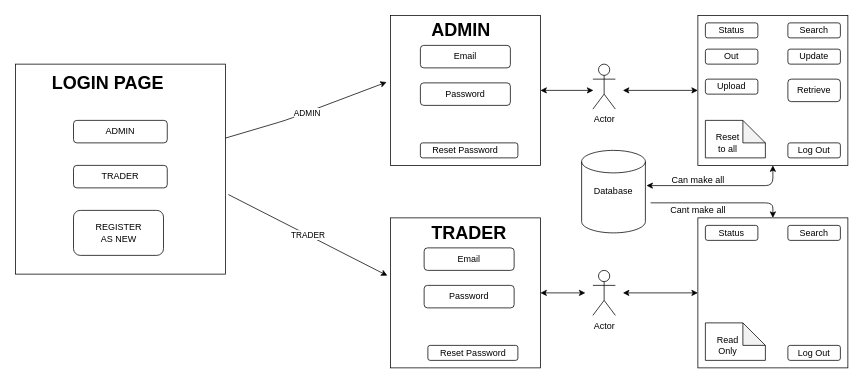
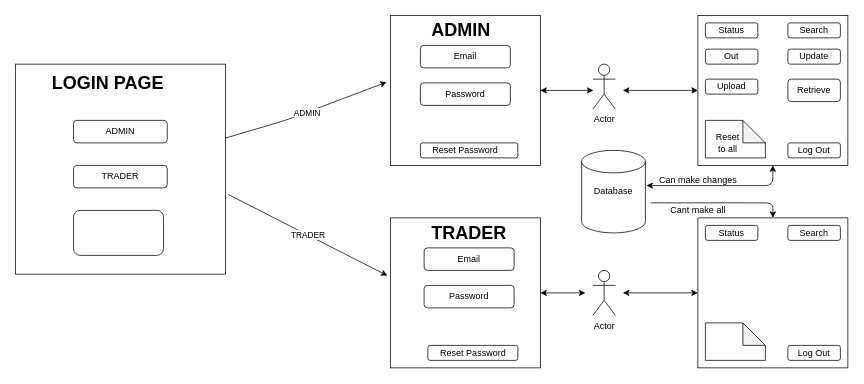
  <mxCell id="0" />
  <mxCell id="1" parent="0" />
  <mxCell id="2" value="" style="whiteSpace=wrap;html=1;aspect=fixed;" vertex="1" parent="1"><mxGeometry x="20" y="85" width="280" height="280" as="geometry" /></mxCell>
  <mxCell id="3" value="&lt;h1&gt;LOGIN PAGE&lt;/h1&gt;&lt;div&gt;&lt;br&gt;&lt;/div&gt;" style="text;html=1;strokeColor=none;fillColor=none;spacing=5;spacingTop=-20;whiteSpace=wrap;overflow=hidden;rounded=0;" vertex="1" parent="1"><mxGeometry x="64" y="90" width="190" height="40" as="geometry" /></mxCell>
  <mxCell id="4" value="" style="rounded=1;whiteSpace=wrap;html=1;" vertex="1" parent="1"><mxGeometry x="97.5" y="160" width="125" height="30" as="geometry" /></mxCell>
  <mxCell id="5" value="ADMIN" style="text;html=1;strokeColor=none;fillColor=none;align=center;verticalAlign=middle;whiteSpace=wrap;rounded=0;" vertex="1" parent="1"><mxGeometry x="140" y="165" width="40" height="20" as="geometry" /></mxCell>
  <mxCell id="6" value="" style="rounded=1;whiteSpace=wrap;html=1;" vertex="1" parent="1"><mxGeometry x="97.5" y="220" width="125" height="30" as="geometry" /></mxCell>
  <mxCell id="7" value="TRADER" style="text;html=1;strokeColor=none;fillColor=none;align=center;verticalAlign=middle;whiteSpace=wrap;rounded=0;" vertex="1" parent="1"><mxGeometry x="140" y="225" width="40" height="20" as="geometry" /></mxCell>
  <mxCell id="8" value="Reset Password" style="text;html=1;strokeColor=none;fillColor=none;align=center;verticalAlign=middle;whiteSpace=wrap;rounded=0;" vertex="1" parent="1"><mxGeometry x="600" y="360" width="40" height="20" as="geometry" /></mxCell>
  <mxCell id="9" value="" style="whiteSpace=wrap;html=1;aspect=fixed;" vertex="1" parent="1"><mxGeometry x="520" y="20" width="200" height="200" as="geometry" /></mxCell>
  <mxCell id="10" value="" style="whiteSpace=wrap;html=1;aspect=fixed;" vertex="1" parent="1"><mxGeometry x="520" y="290" width="200" height="200" as="geometry" /></mxCell>
  <mxCell id="11" value="" style="endArrow=classic;html=1;entryX=-0.025;entryY=0.445;entryDx=0;entryDy=0;entryPerimeter=0;" edge="1" parent="1" source="2" target="9"><mxGeometry relative="1" as="geometry"><mxPoint x="330" y="260" as="sourcePoint" /><mxPoint x="430" y="260" as="targetPoint" /><Array as="points"><mxPoint x="380" y="160" /></Array></mxGeometry></mxCell>
  <mxCell id="12" value="ADMIN" style="edgeLabel;resizable=0;html=1;align=center;verticalAlign=middle;" connectable="0" vertex="1" parent="11"><mxGeometry relative="1" as="geometry" /></mxCell>
  <mxCell id="13" value="" style="endArrow=classic;html=1;exitX=1.014;exitY=0.621;exitDx=0;exitDy=0;exitPerimeter=0;entryX=-0.02;entryY=0.385;entryDx=0;entryDy=0;entryPerimeter=0;" edge="1" parent="1" source="2" target="10"><mxGeometry relative="1" as="geometry"><mxPoint x="330" y="260" as="sourcePoint" /><mxPoint x="430" y="260" as="targetPoint" /><Array as="points" /></mxGeometry></mxCell>
  <mxCell id="14" value="TRADER" style="edgeLabel;resizable=0;html=1;align=center;verticalAlign=middle;" connectable="0" vertex="1" parent="13"><mxGeometry relative="1" as="geometry" /></mxCell>
  <mxCell id="15" value="&lt;h1&gt;ADMIN&lt;/h1&gt;" style="text;html=1;strokeColor=none;fillColor=none;spacing=5;spacingTop=-20;whiteSpace=wrap;overflow=hidden;rounded=0;" vertex="1" parent="1"><mxGeometry x="570" y="20" width="190" height="40" as="geometry" /></mxCell>
  <mxCell id="16" value="&lt;h1&gt;TRADER&lt;/h1&gt;" style="text;html=1;strokeColor=none;fillColor=none;spacing=5;spacingTop=-20;whiteSpace=wrap;overflow=hidden;rounded=0;" vertex="1" parent="1"><mxGeometry x="570" y="290" width="190" height="40" as="geometry" /></mxCell>
  <mxCell id="17" value="" style="rounded=1;whiteSpace=wrap;html=1;" vertex="1" parent="1"><mxGeometry x="560" y="60" width="120" height="30" as="geometry" /></mxCell>
  <mxCell id="18" value="" style="rounded=1;whiteSpace=wrap;html=1;" vertex="1" parent="1"><mxGeometry x="560" y="110" width="120" height="30" as="geometry" /></mxCell>
  <mxCell id="19" value="" style="rounded=1;whiteSpace=wrap;html=1;" vertex="1" parent="1"><mxGeometry x="570" y="460" width="120" height="20" as="geometry" /></mxCell>
  <mxCell id="20" value="Email" style="text;html=1;strokeColor=none;fillColor=none;align=center;verticalAlign=middle;whiteSpace=wrap;rounded=0;" vertex="1" parent="1"><mxGeometry x="600" y="65" width="40" height="20" as="geometry" /></mxCell>
  <mxCell id="21" value="Password" style="text;html=1;strokeColor=none;fillColor=none;align=center;verticalAlign=middle;whiteSpace=wrap;rounded=0;" vertex="1" parent="1"><mxGeometry x="600" y="115" width="40" height="20" as="geometry" /></mxCell>
  <mxCell id="22" value="Reset Password" style="text;html=1;align=center;verticalAlign=middle;resizable=0;points=[];autosize=1;" vertex="1" parent="1"><mxGeometry x="580" y="460" width="100" height="20" as="geometry" /></mxCell>
  <mxCell id="23" value="" style="rounded=1;whiteSpace=wrap;html=1;" vertex="1" parent="1"><mxGeometry x="560" y="190" width="130" height="20" as="geometry" /></mxCell>
  <mxCell id="24" value="Reset Password" style="text;html=1;strokeColor=none;fillColor=none;align=center;verticalAlign=middle;whiteSpace=wrap;rounded=0;" vertex="1" parent="1"><mxGeometry x="570" y="180" width="100" height="40" as="geometry" /></mxCell>
  <mxCell id="25" value="" style="rounded=1;whiteSpace=wrap;html=1;" vertex="1" parent="1"><mxGeometry x="97.5" y="280" width="120" height="60" as="geometry" /></mxCell>
- <mxCell id="26" value="REGISTER AS NEW" style="text;html=1;strokeColor=none;fillColor=none;align=center;verticalAlign=middle;whiteSpace=wrap;rounded=0;" vertex="1" parent="1"><mxGeometry x="138" y="300" width="40" height="20" as="geometry" /></mxCell>
  <mxCell id="27" value="" style="rounded=1;whiteSpace=wrap;html=1;" vertex="1" parent="1"><mxGeometry x="565" y="330" width="120" height="30" as="geometry" /></mxCell>
  <mxCell id="28" value="Email" style="text;html=1;strokeColor=none;fillColor=none;align=center;verticalAlign=middle;whiteSpace=wrap;rounded=0;" vertex="1" parent="1"><mxGeometry x="605" y="335" width="40" height="20" as="geometry" /></mxCell>
  <mxCell id="29" value="" style="rounded=1;whiteSpace=wrap;html=1;" vertex="1" parent="1"><mxGeometry x="565" y="380" width="120" height="30" as="geometry" /></mxCell>
  <mxCell id="30" value="Password" style="text;html=1;strokeColor=none;fillColor=none;align=center;verticalAlign=middle;whiteSpace=wrap;rounded=0;" vertex="1" parent="1"><mxGeometry x="605" y="385" width="40" height="20" as="geometry" /></mxCell>
  <mxCell id="31" value="Actor" style="shape=umlActor;verticalLabelPosition=bottom;verticalAlign=top;html=1;outlineConnect=0;" vertex="1" parent="1"><mxGeometry x="790" y="85" width="30" height="60" as="geometry" /></mxCell>
  <mxCell id="32" value="Actor" style="shape=umlActor;verticalLabelPosition=bottom;verticalAlign=top;html=1;outlineConnect=0;" vertex="1" parent="1"><mxGeometry x="790" y="360" width="30" height="60" as="geometry" /></mxCell>
  <mxCell id="33" value="" style="endArrow=classic;startArrow=classic;html=1;" edge="1" parent="1" source="9"><mxGeometry width="50" height="50" relative="1" as="geometry"><mxPoint x="720" y="170" as="sourcePoint" /><mxPoint x="790.711" y="120" as="targetPoint" /></mxGeometry></mxCell>
  <mxCell id="34" value="" style="endArrow=classic;startArrow=classic;html=1;exitX=1;exitY=0.5;exitDx=0;exitDy=0;" edge="1" parent="1" source="10"><mxGeometry width="50" height="50" relative="1" as="geometry"><mxPoint x="730" y="430" as="sourcePoint" /><mxPoint x="780" y="390" as="targetPoint" /></mxGeometry></mxCell>
  <mxCell id="35" value="" style="whiteSpace=wrap;html=1;aspect=fixed;" vertex="1" parent="1"><mxGeometry x="930" y="20" width="200" height="200" as="geometry" /></mxCell>
  <mxCell id="36" value="" style="whiteSpace=wrap;html=1;aspect=fixed;" vertex="1" parent="1"><mxGeometry x="930" y="290" width="200" height="200" as="geometry" /></mxCell>
  <mxCell id="37" value="" style="endArrow=classic;startArrow=classic;html=1;entryX=0;entryY=0.5;entryDx=0;entryDy=0;" edge="1" parent="1" target="35"><mxGeometry width="50" height="50" relative="1" as="geometry"><mxPoint x="830" y="120" as="sourcePoint" /><mxPoint x="900" y="100" as="targetPoint" /></mxGeometry></mxCell>
  <mxCell id="38" value="" style="endArrow=classic;startArrow=classic;html=1;entryX=0;entryY=0.5;entryDx=0;entryDy=0;" edge="1" parent="1" target="36"><mxGeometry width="50" height="50" relative="1" as="geometry"><mxPoint x="830" y="390" as="sourcePoint" /><mxPoint x="890" y="370" as="targetPoint" /></mxGeometry></mxCell>
  <mxCell id="39" value="" style="shape=note;whiteSpace=wrap;html=1;backgroundOutline=1;darkOpacity=0.05;" vertex="1" parent="1"><mxGeometry x="940" y="160" width="80" height="50" as="geometry" /></mxCell>
  <mxCell id="40" value="Reset to all" style="text;html=1;strokeColor=none;fillColor=none;align=center;verticalAlign=middle;whiteSpace=wrap;rounded=0;" vertex="1" parent="1"><mxGeometry x="950" y="180" width="40" height="20" as="geometry" /></mxCell>
  <mxCell id="41" value="" style="shape=note;whiteSpace=wrap;html=1;backgroundOutline=1;darkOpacity=0.05;" vertex="1" parent="1"><mxGeometry x="940" y="430" width="80" height="50" as="geometry" /></mxCell>
- <mxCell id="42" value="Read Only" style="text;html=1;strokeColor=none;fillColor=none;align=center;verticalAlign=middle;whiteSpace=wrap;rounded=0;" vertex="1" parent="1"><mxGeometry x="950" y="450" width="40" height="20" as="geometry" /></mxCell>
  <mxCell id="43" value="" style="rounded=1;whiteSpace=wrap;html=1;" vertex="1" parent="1"><mxGeometry x="1050" y="30" width="70" height="20" as="geometry" /></mxCell>
  <mxCell id="44" value="Search" style="text;html=1;strokeColor=none;fillColor=none;align=center;verticalAlign=middle;whiteSpace=wrap;rounded=0;" vertex="1" parent="1"><mxGeometry x="1065" y="30" width="40" height="20" as="geometry" /></mxCell>
  <mxCell id="45" value="" style="rounded=1;whiteSpace=wrap;html=1;" vertex="1" parent="1"><mxGeometry x="940" y="30" width="70" height="20" as="geometry" /></mxCell>
  <mxCell id="46" value="Status" style="text;html=1;strokeColor=none;fillColor=none;align=center;verticalAlign=middle;whiteSpace=wrap;rounded=0;" vertex="1" parent="1"><mxGeometry x="955" y="30" width="40" height="20" as="geometry" /></mxCell>
  <mxCell id="47" value="" style="rounded=1;whiteSpace=wrap;html=1;" vertex="1" parent="1"><mxGeometry x="940" y="65" width="70" height="20" as="geometry" /></mxCell>
  <mxCell id="48" value="" style="rounded=1;whiteSpace=wrap;html=1;" vertex="1" parent="1"><mxGeometry x="1050" y="65" width="70" height="20" as="geometry" /></mxCell>
  <mxCell id="49" value="Out" style="text;html=1;strokeColor=none;fillColor=none;align=center;verticalAlign=middle;whiteSpace=wrap;rounded=0;" vertex="1" parent="1"><mxGeometry x="955" y="65" width="40" height="20" as="geometry" /></mxCell>
  <mxCell id="50" value="Update" style="text;html=1;strokeColor=none;fillColor=none;align=center;verticalAlign=middle;whiteSpace=wrap;rounded=0;" vertex="1" parent="1"><mxGeometry x="1065" y="65" width="40" height="20" as="geometry" /></mxCell>
  <mxCell id="51" value="" style="rounded=1;whiteSpace=wrap;html=1;" vertex="1" parent="1"><mxGeometry x="940" y="105" width="70" height="20" as="geometry" /></mxCell>
  <mxCell id="52" value="Upload" style="text;html=1;strokeColor=none;fillColor=none;align=center;verticalAlign=middle;whiteSpace=wrap;rounded=0;" vertex="1" parent="1"><mxGeometry x="955" y="105" width="40" height="20" as="geometry" /></mxCell>
  <mxCell id="53" value="Retrieve" style="rounded=1;whiteSpace=wrap;html=1;" vertex="1" parent="1"><mxGeometry x="1050" y="105" width="70" height="30" as="geometry" /></mxCell>
  <mxCell id="54" value="Status" style="rounded=1;whiteSpace=wrap;html=1;" vertex="1" parent="1"><mxGeometry x="940" y="300" width="70" height="20" as="geometry" /></mxCell>
  <mxCell id="55" value="Search" style="rounded=1;whiteSpace=wrap;html=1;" vertex="1" parent="1"><mxGeometry x="1050" y="300" width="70" height="20" as="geometry" /></mxCell>
  <mxCell id="56" value="Log Out" style="rounded=1;whiteSpace=wrap;html=1;" vertex="1" parent="1"><mxGeometry x="1050" y="190" width="70" height="20" as="geometry" /></mxCell>
  <mxCell id="57" value="Log Out" style="rounded=1;whiteSpace=wrap;html=1;" vertex="1" parent="1"><mxGeometry x="1050" y="460" width="70" height="20" as="geometry" /></mxCell>
  <mxCell id="58" value="Database" style="shape=cylinder2;whiteSpace=wrap;html=1;boundedLbl=1;backgroundOutline=1;size=15;" vertex="1" parent="1"><mxGeometry x="775" y="200" width="85" height="110" as="geometry" /></mxCell>
  <mxCell id="59" value="" style="endArrow=classic;startArrow=classic;html=1;exitX=1.017;exitY=0.427;exitDx=0;exitDy=0;exitPerimeter=0;entryX=0.5;entryY=1;entryDx=0;entryDy=0;" edge="1" parent="1" source="58" target="35"><mxGeometry width="50" height="50" relative="1" as="geometry"><mxPoint x="870" y="230" as="sourcePoint" /><mxPoint x="920" y="180" as="targetPoint" /><Array as="points"><mxPoint x="1030" y="247" /></Array></mxGeometry></mxCell>
  <mxCell id="60" value="" style="endArrow=classic;html=1;exitX=1.083;exitY=0.636;exitDx=0;exitDy=0;exitPerimeter=0;entryX=0.5;entryY=0;entryDx=0;entryDy=0;" edge="1" parent="1" source="58" target="36"><mxGeometry width="50" height="50" relative="1" as="geometry"><mxPoint x="870" y="230" as="sourcePoint" /><mxPoint x="920" y="180" as="targetPoint" /><Array as="points"><mxPoint x="1030" y="270" /></Array></mxGeometry></mxCell>
- <mxCell id="61" value="Can make all" style="text;html=1;align=center;verticalAlign=middle;resizable=0;points=[];autosize=1;" vertex="1" parent="1"><mxGeometry x="870" y="230" width="120" height="20" as="geometry" /></mxCell>
+ <mxCell id="61" value="Can make changes" style="text;html=1;align=center;verticalAlign=middle;resizable=0;points=[];autosize=1;" vertex="1" parent="1"><mxGeometry x="870" y="230" width="120" height="20" as="geometry" /></mxCell>
  <mxCell id="62" value="Cant make all" style="text;html=1;align=center;verticalAlign=middle;resizable=0;points=[];autosize=1;" vertex="1" parent="1"><mxGeometry x="870" y="270" width="120" height="20" as="geometry" /></mxCell>
